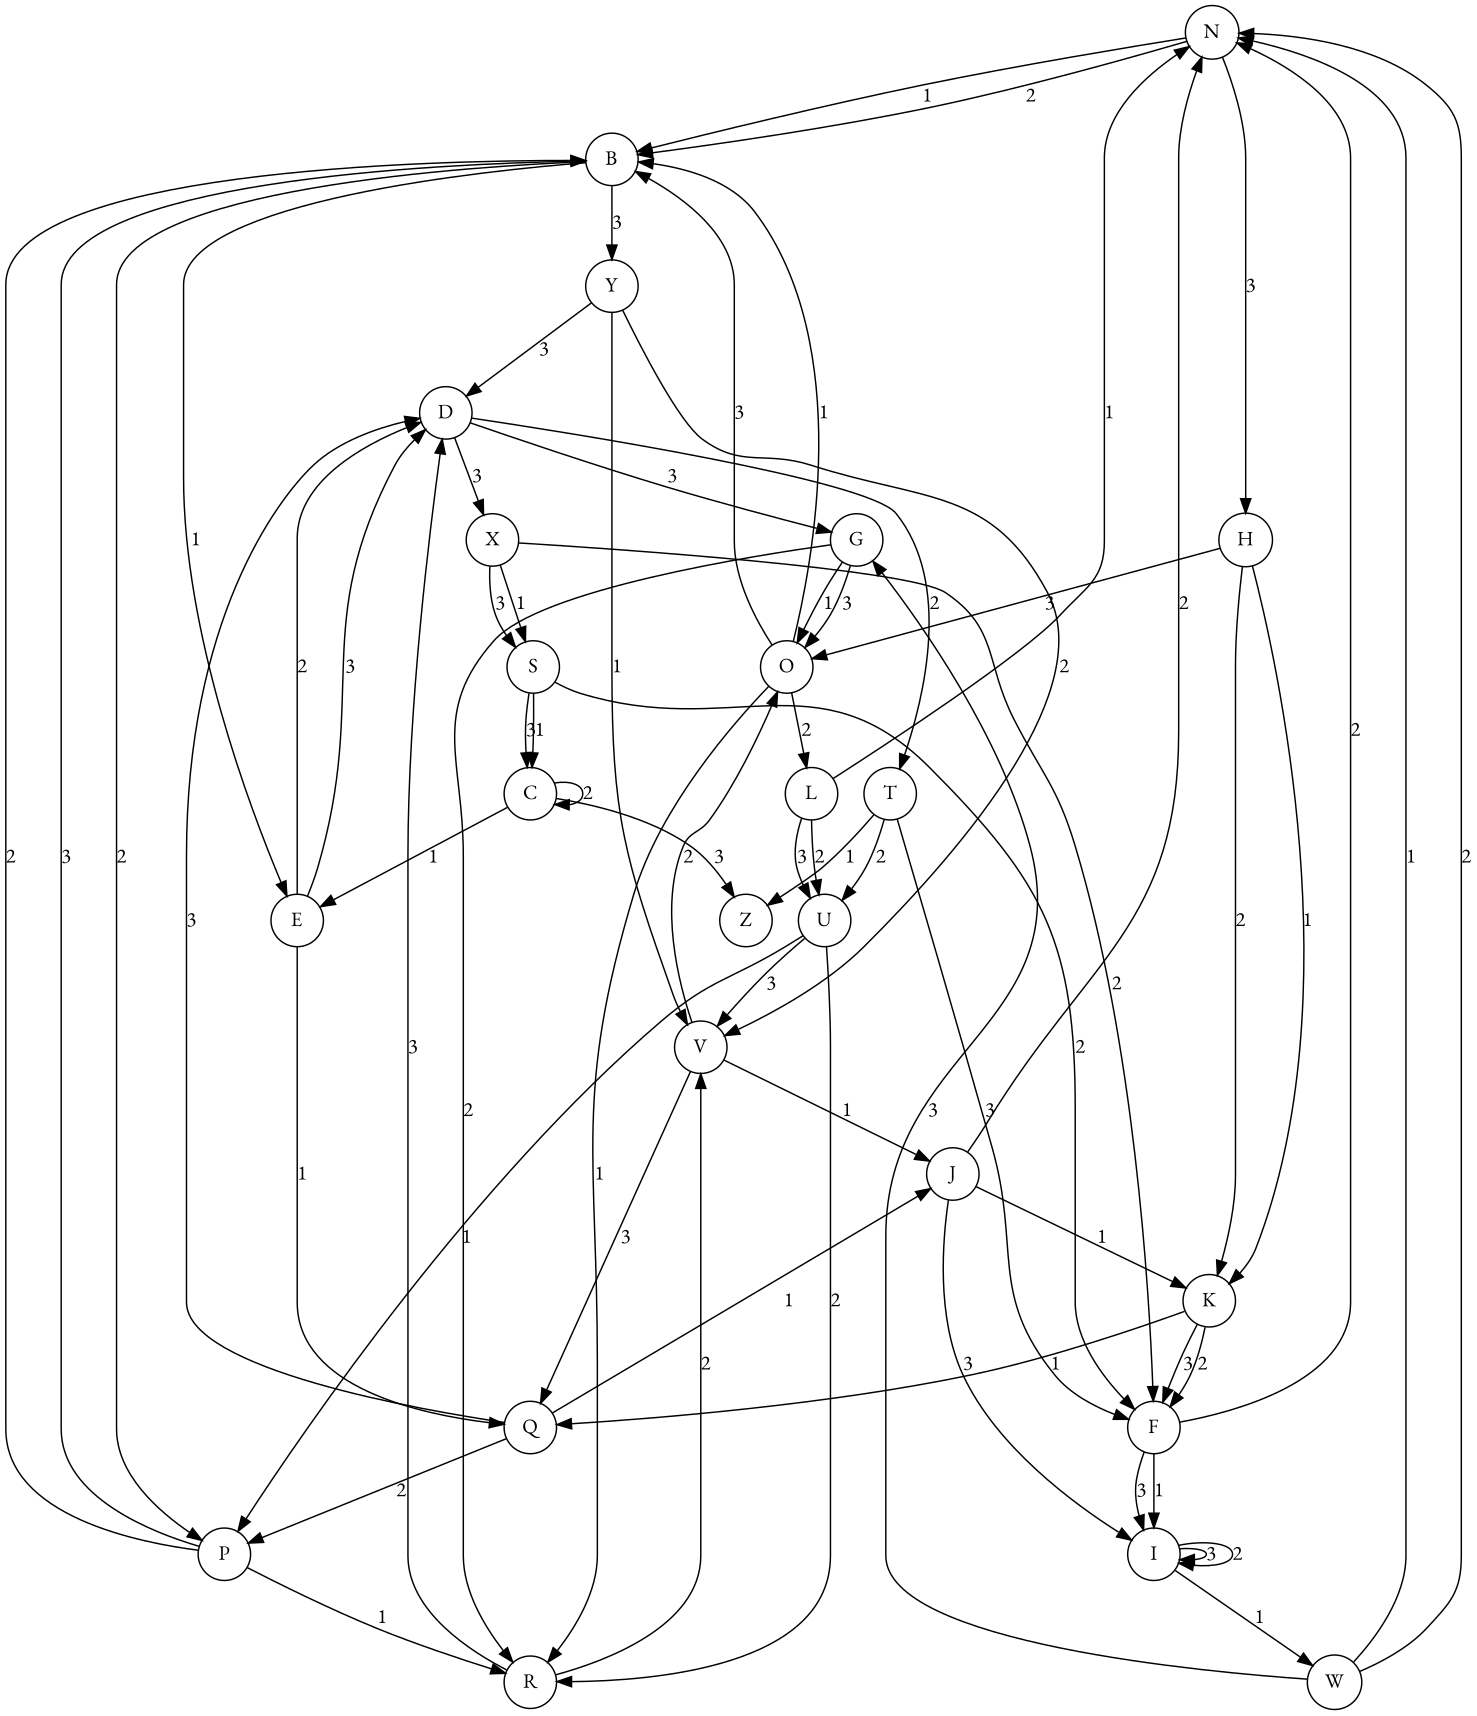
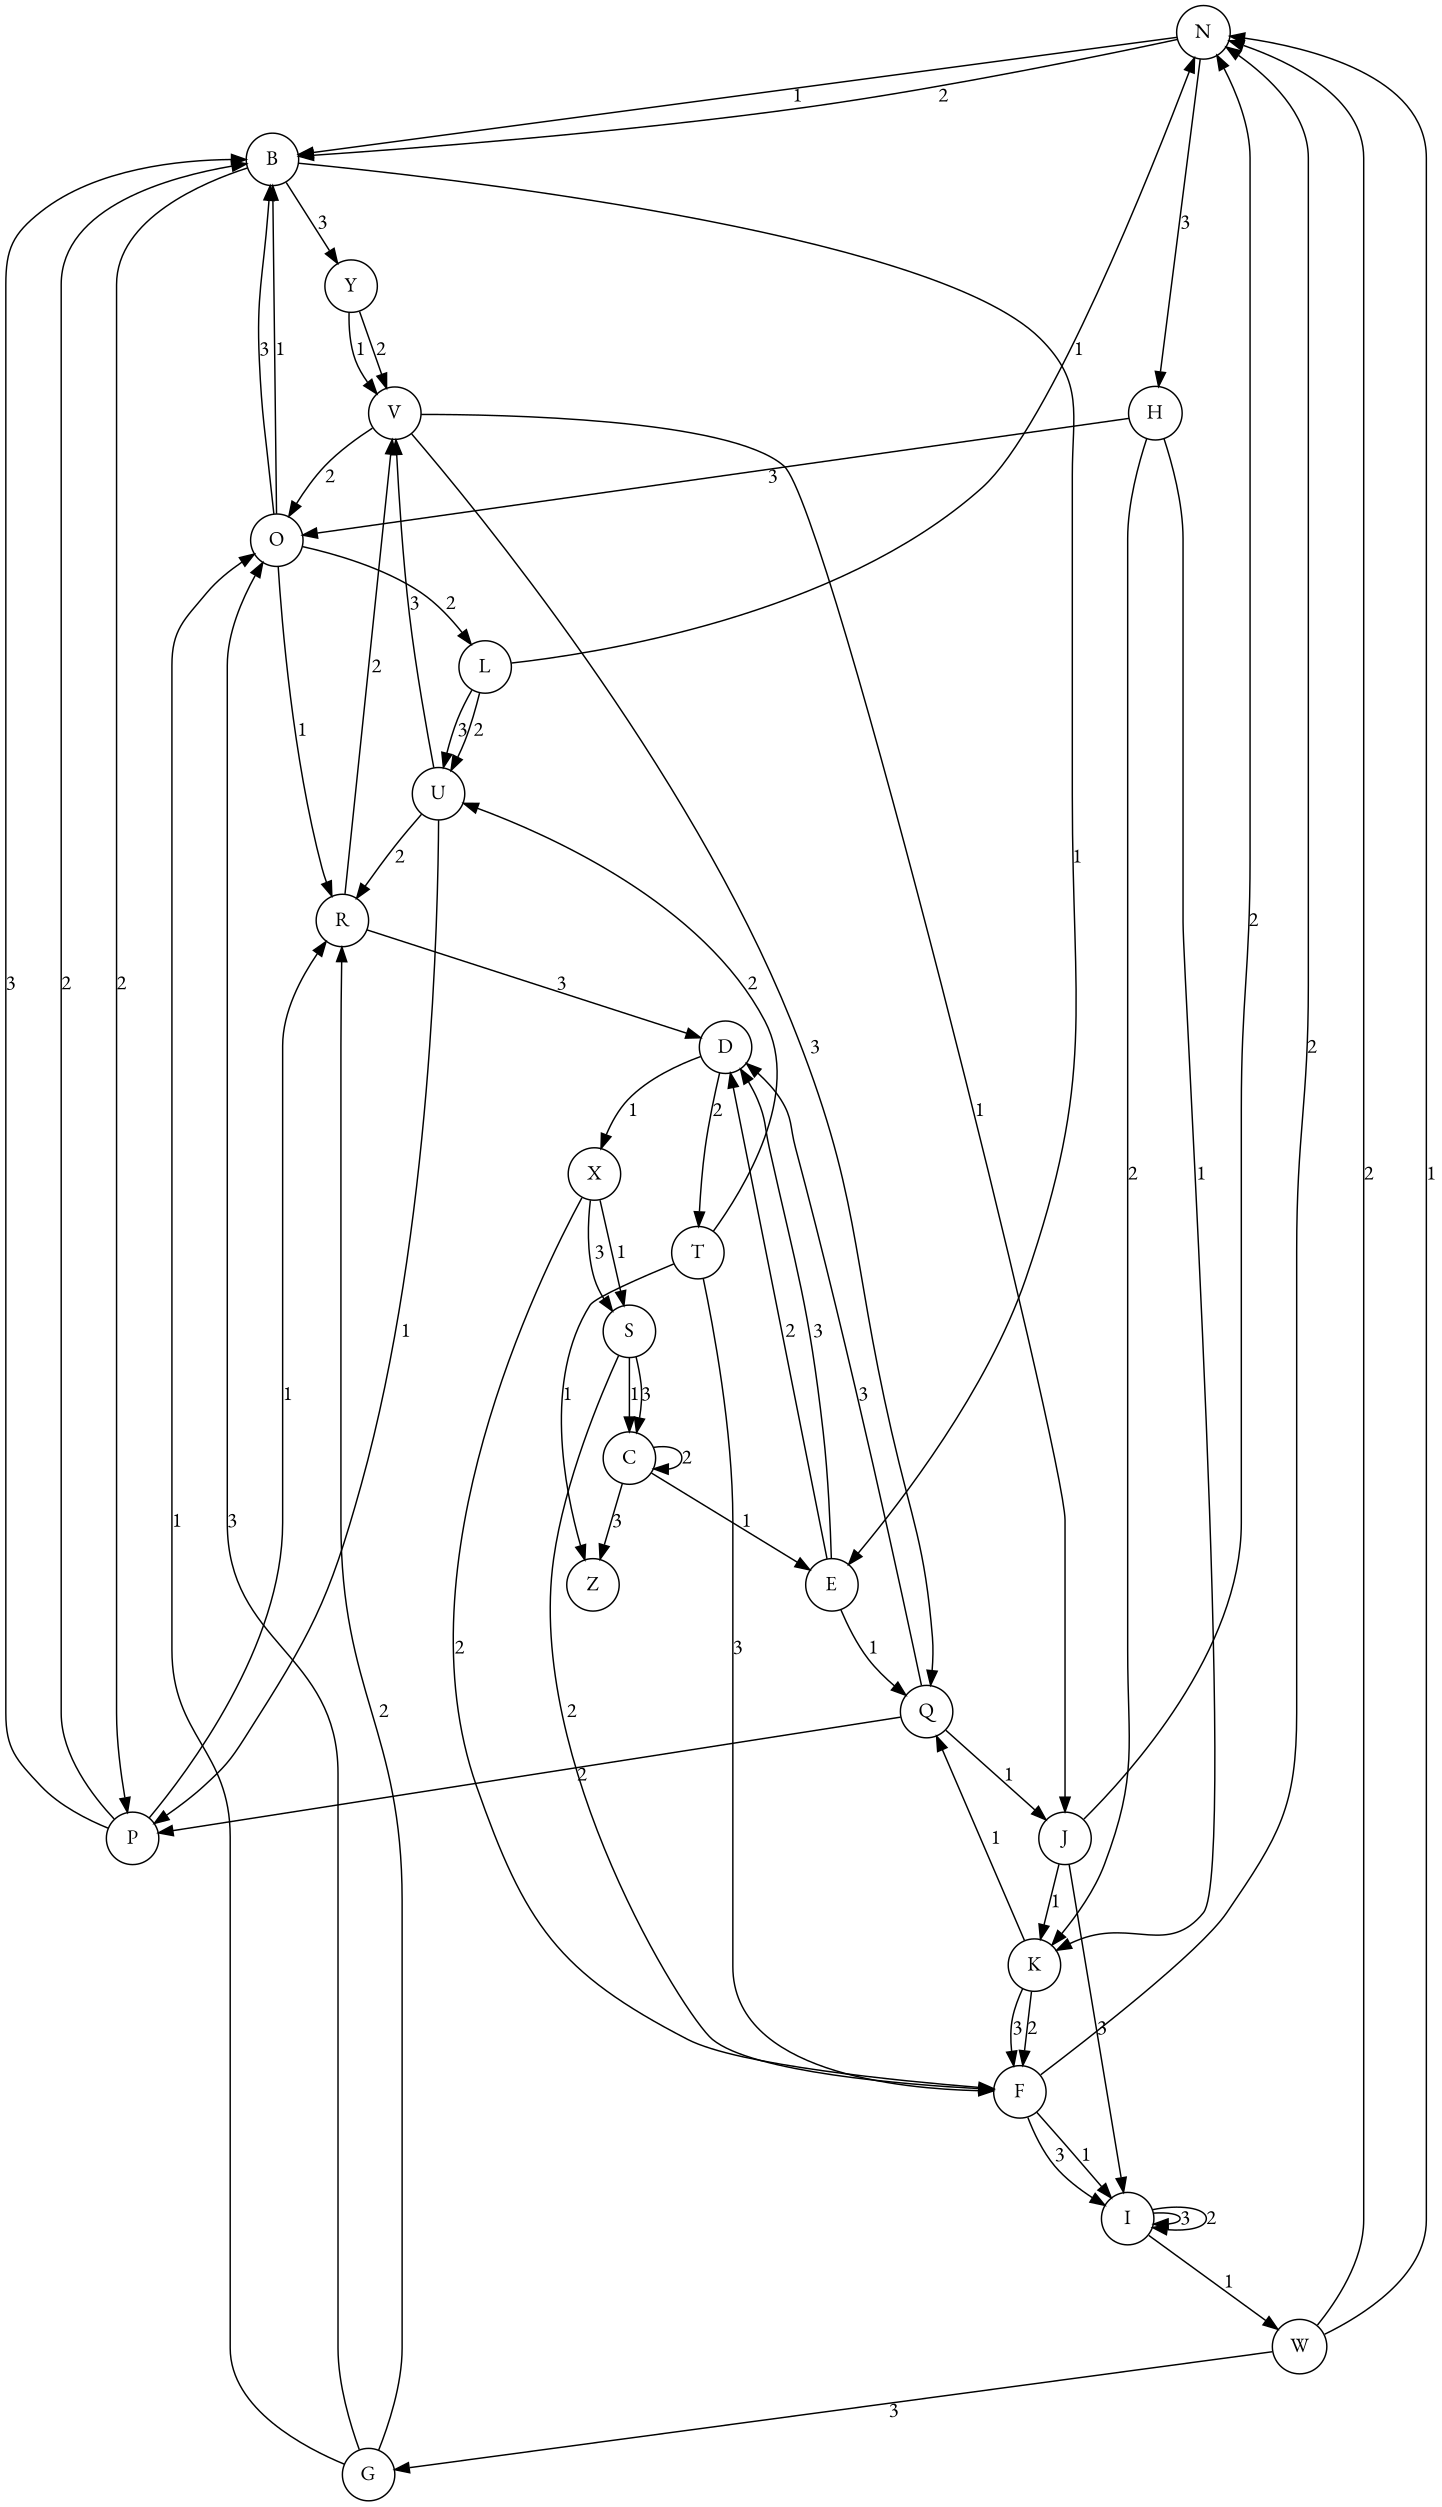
  digraph {
    fontname="EB Garamond"
    rankdir=TB
    node [fontname="EB Garamond" shape=circle]
    edge [fontname="EB Garamond"]
    N
    B
    H
    Y
    D
    V
    P
    E
    O
    K
    G
    T
    X
    Q
    J
    R
    L
    F
    I
    U
    Z
    S
    W
    C
    N -> B [label=1]
    N -> B [label=2]
    N -> H [label=3]
    B -> Y [label=3]
    B -> P [label=2]
    B -> E [label=1]
    H -> O [label=3]
    H -> K [label=1]
    H -> K [label=2]
-   Y -> D [label=3]
    Y -> V [label=1]
    Y -> V [label=2]
-   D -> G [label=3]
    D -> T [label=2]
-   D -> X [label=3]
+   D -> X [label=1]
    V -> O [label=2]
    V -> Q [label=3]
    V -> J [label=1]
    P -> B [label=3]
    P -> B [label=2]
    P -> R [label=1]
    E -> D [label=2]
    E -> D [label=3]
    E -> Q [label=1]
    O -> B [label=1]
    O -> B [label=3]
    O -> R [label=1]
    O -> L [label=2]
    K -> Q [label=1]
    K -> F [label=2]
    K -> F [label=3]
    G -> O [label=1]
    G -> O [label=3]
    G -> R [label=2]
    T -> F [label=3]
    T -> U [label=2]
    T -> Z [label=1]
    X -> F [label=2]
    X -> S [label=1]
    X -> S [label=3]
    Q -> D [label=3]
    Q -> P [label=2]
    Q -> J [label=1]
    J -> N [label=2]
    J -> K [label=1]
    J -> I [label=3]
    R -> D [label=3]
    R -> V [label=2]
    L -> N [label=1]
    L -> U [label=2]
    L -> U [label=3]
    F -> N [label=2]
    F -> I [label=3]
    F -> I [label=1]
    I -> I [label=3]
    I -> I [label=2]
    I -> W [label=1]
    U -> V [label=3]
    U -> P [label=1]
    U -> R [label=2]
    S -> F [label=2]
    S -> C [label=1]
    S -> C [label=3]
    W -> N [label=2]
    W -> N [label=1]
    W -> G [label=3]
    C -> E [label=1]
    C -> Z [label=3]
    C -> C [label=2]
  }
